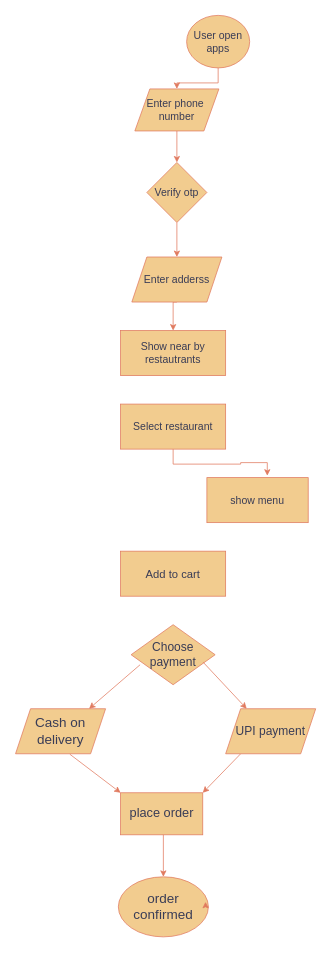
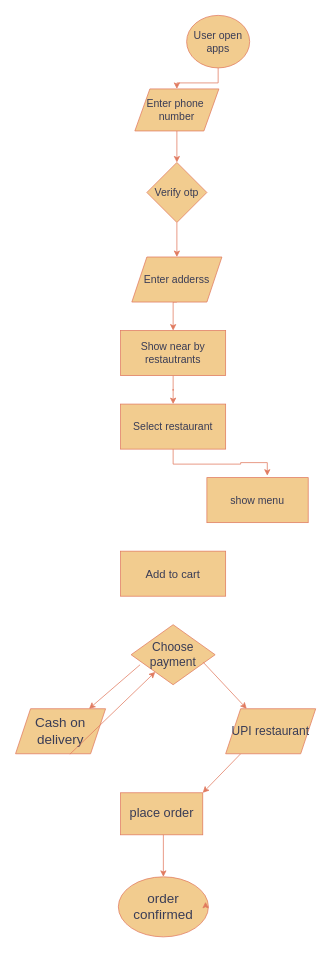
  <mxCell id="0" />
  <mxCell id="1" parent="0" />
  <mxCell id="2" value="" style="edgeStyle=orthogonalEdgeStyle;rounded=0;orthogonalLoop=1;jettySize=auto;html=1;strokeColor=#E07A5F;fontColor=#393C56;fillColor=#F2CC8F;" edge="1" parent="1" source="3" target="5"><mxGeometry relative="1" as="geometry" /></mxCell>
  <mxCell id="3" value="User open apps" style="ellipse;whiteSpace=wrap;html=1;labelBackgroundColor=none;fillColor=#F2CC8F;strokeColor=#E07A5F;fontColor=#393C56;fontSize=14;" vertex="1" parent="1"><mxGeometry x="248" y="20" width="84" height="70" as="geometry" /></mxCell>
  <mxCell id="4" style="edgeStyle=orthogonalEdgeStyle;rounded=0;orthogonalLoop=1;jettySize=auto;html=1;entryX=0.5;entryY=0;entryDx=0;entryDy=0;strokeColor=#E07A5F;fontColor=#393C56;fillColor=#F2CC8F;" edge="1" parent="1" source="5" target="7"><mxGeometry relative="1" as="geometry" /></mxCell>
  <mxCell id="5" value="Enter phone&amp;nbsp;&lt;div&gt;number&lt;/div&gt;" style="shape=parallelogram;perimeter=parallelogramPerimeter;whiteSpace=wrap;html=1;fixedSize=1;fontSize=14;labelBackgroundColor=none;fillColor=#F2CC8F;strokeColor=#E07A5F;fontColor=#393C56;" vertex="1" parent="1"><mxGeometry x="179" y="118" width="112" height="56" as="geometry" /></mxCell>
  <mxCell id="6" style="edgeStyle=orthogonalEdgeStyle;rounded=0;orthogonalLoop=1;jettySize=auto;html=1;entryX=0.5;entryY=0;entryDx=0;entryDy=0;strokeColor=#E07A5F;fontColor=#393C56;fillColor=#F2CC8F;" edge="1" parent="1" source="7" target="9"><mxGeometry relative="1" as="geometry" /></mxCell>
  <mxCell id="7" value="Verify otp" style="rhombus;whiteSpace=wrap;html=1;labelBackgroundColor=none;fillColor=#F2CC8F;strokeColor=#E07A5F;fontColor=#393C56;fontSize=14;" vertex="1" parent="1"><mxGeometry x="195" y="216" width="80" height="80" as="geometry" /></mxCell>
  <mxCell id="8" style="edgeStyle=orthogonalEdgeStyle;rounded=0;orthogonalLoop=1;jettySize=auto;html=1;exitX=0.5;exitY=1;exitDx=0;exitDy=0;entryX=0.5;entryY=0;entryDx=0;entryDy=0;strokeColor=#E07A5F;fontColor=#393C56;fillColor=#F2CC8F;" edge="1" parent="1" source="9" target="11"><mxGeometry relative="1" as="geometry" /></mxCell>
  <mxCell id="9" value="Enter adderss" style="shape=parallelogram;perimeter=parallelogramPerimeter;whiteSpace=wrap;html=1;fixedSize=1;labelBackgroundColor=none;fillColor=#F2CC8F;strokeColor=#E07A5F;fontColor=#393C56;fontSize=14;" vertex="1" parent="1"><mxGeometry x="175" y="342" width="120" height="60" as="geometry" /></mxCell>
+ <mxCell id="10" style="edgeStyle=orthogonalEdgeStyle;rounded=0;orthogonalLoop=1;jettySize=auto;html=1;entryX=0.5;entryY=0;entryDx=0;entryDy=0;strokeColor=#E07A5F;fontColor=#393C56;fillColor=#F2CC8F;" edge="1" parent="1" source="11" target="12"><mxGeometry relative="1" as="geometry" /></mxCell>
  <mxCell id="11" value="Show near by restautrants" style="rounded=0;whiteSpace=wrap;html=1;labelBackgroundColor=none;fillColor=#F2CC8F;strokeColor=#E07A5F;fontColor=#393C56;fontSize=14;" vertex="1" parent="1"><mxGeometry x="160" y="440" width="140" height="60" as="geometry" /></mxCell>
  <mxCell id="12" value="Select restaurant" style="rounded=0;whiteSpace=wrap;html=1;labelBackgroundColor=none;fillColor=#F2CC8F;strokeColor=#E07A5F;fontColor=#393C56;fontSize=14;" vertex="1" parent="1"><mxGeometry x="160" y="538" width="140" height="60" as="geometry" /></mxCell>
  <mxCell id="13" value="show menu" style="rounded=0;whiteSpace=wrap;html=1;strokeColor=#E07A5F;fontColor=#393C56;fillColor=#F2CC8F;fontSize=14;labelBackgroundColor=none;" vertex="1" parent="1"><mxGeometry x="275" y="636" width="135" height="60" as="geometry" /></mxCell>
  <mxCell id="14" value="Add to cart" style="rounded=0;whiteSpace=wrap;html=1;strokeColor=#E07A5F;fontColor=#393C56;fillColor=#F2CC8F;fontSize=15;labelBackgroundColor=none;" vertex="1" parent="1"><mxGeometry x="160" y="734" width="140" height="60" as="geometry" /></mxCell>
  <mxCell id="15" value="Choose payment" style="rhombus;whiteSpace=wrap;html=1;strokeColor=#E07A5F;fontColor=#393C56;fillColor=#F2CC8F;labelBackgroundColor=none;fontSize=16;" vertex="1" parent="1"><mxGeometry x="174" y="832" width="112" height="80" as="geometry" /></mxCell>
  <mxCell id="16" value="Cash on delivery" style="shape=parallelogram;perimeter=parallelogramPerimeter;whiteSpace=wrap;html=1;fixedSize=1;strokeColor=#E07A5F;fontColor=#393C56;fillColor=#F2CC8F;labelBackgroundColor=none;fontSize=18;" vertex="1" parent="1"><mxGeometry x="20" y="944" width="120" height="60" as="geometry" /></mxCell>
  <mxCell id="17" value="" style="endArrow=classic;html=1;rounded=0;strokeColor=#E07A5F;fontColor=default;fillColor=#F2CC8F;entryX=0.317;entryY=0;entryDx=0;entryDy=0;entryPerimeter=0;labelBackgroundColor=none;" edge="1" parent="1"><mxGeometry width="50" height="50" relative="1" as="geometry"><mxPoint x="270" y="882" as="sourcePoint" /><mxPoint x="328.04" y="944" as="targetPoint" /></mxGeometry></mxCell>
  <mxCell id="18" value="" style="endArrow=classic;html=1;rounded=0;strokeColor=#E07A5F;fontColor=default;fillColor=#F2CC8F;exitX=0.107;exitY=0.667;exitDx=0;exitDy=0;exitPerimeter=0;labelBackgroundColor=none;" edge="1" parent="1" source="15"><mxGeometry width="50" height="50" relative="1" as="geometry"><mxPoint x="160" y="888" as="sourcePoint" /><mxPoint x="118" y="944" as="targetPoint" /></mxGeometry></mxCell>
  <mxCell id="19" value="place order" style="rounded=0;whiteSpace=wrap;html=1;strokeColor=#E07A5F;fontColor=#393C56;fillColor=#F2CC8F;labelBackgroundColor=none;fontSize=17;" vertex="1" parent="1"><mxGeometry x="160" y="1056" width="109.5" height="56" as="geometry" /></mxCell>
  <mxCell id="20" value="order confirmed" style="ellipse;whiteSpace=wrap;html=1;strokeColor=#E07A5F;fontColor=#393C56;fillColor=#F2CC8F;labelBackgroundColor=none;fontSize=18;" vertex="1" parent="1"><mxGeometry x="157" y="1168" width="120" height="80" as="geometry" /></mxCell>
  <mxCell id="21" style="edgeStyle=orthogonalEdgeStyle;rounded=0;orthogonalLoop=1;jettySize=auto;html=1;exitX=1;exitY=0.5;exitDx=0;exitDy=0;entryX=0.968;entryY=0.417;entryDx=0;entryDy=0;entryPerimeter=0;strokeColor=#E07A5F;fontColor=default;fillColor=#F2CC8F;labelBackgroundColor=none;" edge="1" parent="1" source="20" target="20"><mxGeometry relative="1" as="geometry" /></mxCell>
  <mxCell id="22" value="" style="endArrow=classic;html=1;rounded=0;strokeColor=#E07A5F;fontColor=default;fillColor=#F2CC8F;exitX=0.25;exitY=1;exitDx=0;exitDy=0;entryX=1;entryY=0;entryDx=0;entryDy=0;labelBackgroundColor=none;" edge="1" parent="1" target="19"><mxGeometry width="50" height="50" relative="1" as="geometry"><mxPoint x="320" y="1004" as="sourcePoint" /><mxPoint x="308" y="1154" as="targetPoint" /></mxGeometry></mxCell>
- <mxCell id="23" value="" style="endArrow=classic;html=1;rounded=0;strokeColor=#E07A5F;fontColor=default;fillColor=#F2CC8F;entryX=0;entryY=0;entryDx=0;entryDy=0;exitX=0.603;exitY=1.01;exitDx=0;exitDy=0;exitPerimeter=0;labelBackgroundColor=none;" edge="1" parent="1" source="16" target="19"><mxGeometry width="50" height="50" relative="1" as="geometry"><mxPoint x="90" y="1014" as="sourcePoint" /><mxPoint x="146" y="1140" as="targetPoint" /></mxGeometry></mxCell>
+ <mxCell id="23" value="" style="endArrow=classic;html=1;rounded=0;strokeColor=#E07A5F;fontColor=default;fillColor=#F2CC8F;exitX=0.603;exitY=1.01;exitDx=0;exitDy=0;exitPerimeter=0;labelBackgroundColor=none;" edge="1" parent="1" source="16" target="15"><mxGeometry width="50" height="50" relative="1" as="geometry"><mxPoint x="90" y="1014" as="sourcePoint" /><mxPoint x="146" y="1140" as="targetPoint" /></mxGeometry></mxCell>
  <mxCell id="24" value="" style="endArrow=classic;html=1;rounded=0;strokeColor=#E07A5F;fontColor=default;fillColor=#F2CC8F;entryX=0.5;entryY=0;entryDx=0;entryDy=0;labelBackgroundColor=none;" edge="1" parent="1" target="20"><mxGeometry width="50" height="50" relative="1" as="geometry"><mxPoint x="217" y="1112" as="sourcePoint" /><mxPoint x="230" y="1154" as="targetPoint" /></mxGeometry></mxCell>
- <mxCell id="25" value="UPI payment" style="shape=parallelogram;perimeter=parallelogramPerimeter;whiteSpace=wrap;html=1;fixedSize=1;strokeColor=#E07A5F;fontColor=#393C56;fillColor=#F2CC8F;fontSize=16;" vertex="1" parent="1"><mxGeometry x="300" y="944" width="120" height="60" as="geometry" /></mxCell>
+ <mxCell id="25" value="UPI restaurant" style="shape=parallelogram;perimeter=parallelogramPerimeter;whiteSpace=wrap;html=1;fixedSize=1;strokeColor=#E07A5F;fontColor=#393C56;fillColor=#F2CC8F;fontSize=16;" vertex="1" parent="1"><mxGeometry x="300" y="944" width="120" height="60" as="geometry" /></mxCell>
  <mxCell id="26" style="edgeStyle=orthogonalEdgeStyle;rounded=0;orthogonalLoop=1;jettySize=auto;html=1;entryX=0.596;entryY=-0.043;entryDx=0;entryDy=0;entryPerimeter=0;strokeColor=#E07A5F;fontColor=#393C56;fillColor=#F2CC8F;" edge="1" parent="1" source="12" target="13"><mxGeometry relative="1" as="geometry" /></mxCell>
